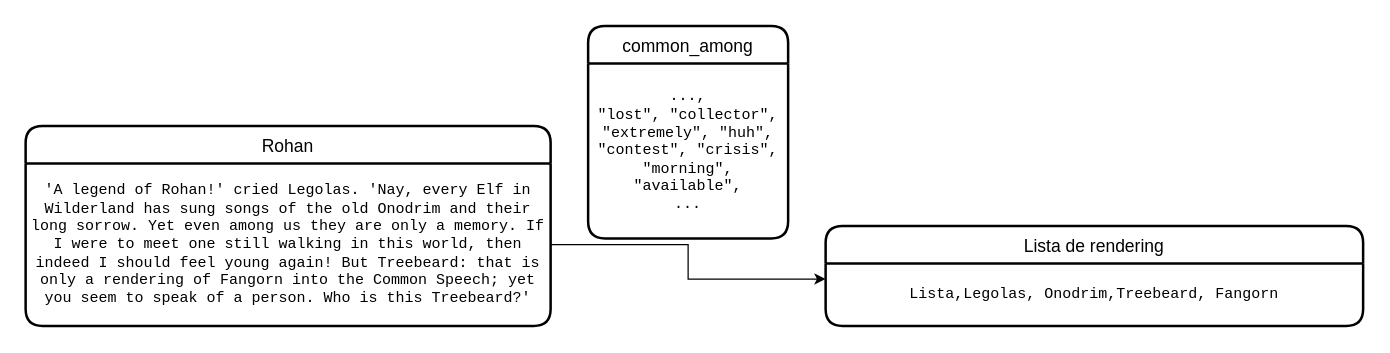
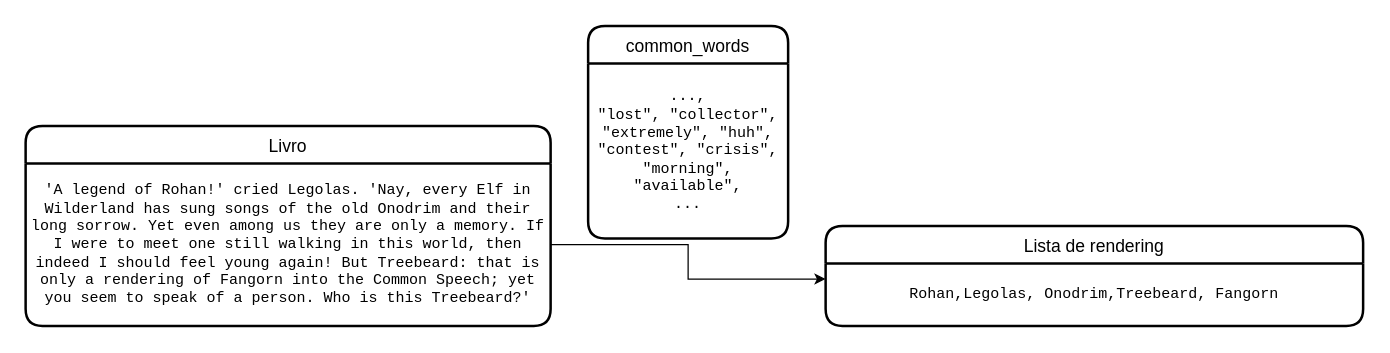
  <mxCell id="0" />
  <mxCell id="1" parent="0" />
- <mxCell id="2" value="Rohan" style="swimlane;childLayout=stackLayout;horizontal=1;startSize=30;horizontalStack=0;rounded=1;fontSize=14;fontStyle=0;strokeWidth=2;resizeParent=0;resizeLast=1;shadow=0;dashed=0;align=center;" vertex="1" parent="1"><mxGeometry x="20" y="100" width="420" height="160" as="geometry" /></mxCell>
+ <mxCell id="2" value="Livro" style="swimlane;childLayout=stackLayout;horizontal=1;startSize=30;horizontalStack=0;rounded=1;fontSize=14;fontStyle=0;strokeWidth=2;resizeParent=0;resizeLast=1;shadow=0;dashed=0;align=center;" vertex="1" parent="1"><mxGeometry x="20" y="100" width="420" height="160" as="geometry" /></mxCell>
  <mxCell id="3" value="'A legend of Rohan!' cried Legolas. 'Nay, every Elf in Wilderland has sung songs of the old Onodrim and their long sorrow. Yet even among us they are only a memory. If I were to meet one still walking in this world, then indeed I should feel young again! But Treebeard: that is only a rendering of Fangorn into the Common Speech; yet you seem to speak of a person. Who is this Treebeard?'" style="text;html=1;strokeColor=none;fillColor=none;align=center;verticalAlign=middle;whiteSpace=wrap;rounded=0;fontFamily=Courier New;" vertex="1" parent="2"><mxGeometry y="30" width="420" height="130" as="geometry" /></mxCell>
  <mxCell id="4" value="Lista de rendering" style="swimlane;childLayout=stackLayout;horizontal=1;startSize=30;horizontalStack=0;rounded=1;fontSize=14;fontStyle=0;strokeWidth=2;resizeParent=0;resizeLast=1;shadow=0;dashed=0;align=center;" vertex="1" parent="1"><mxGeometry x="660" y="180" width="430" height="80" as="geometry" /></mxCell>
- <mxCell id="5" value="Lista,Legolas, Onodrim,Treebeard, Fangorn" style="text;html=1;strokeColor=none;fillColor=none;align=center;verticalAlign=middle;whiteSpace=wrap;rounded=0;fontFamily=Courier New;" vertex="1" parent="4"><mxGeometry y="30" width="430" height="50" as="geometry" /></mxCell>
- <mxCell id="6" value="common_among" style="swimlane;childLayout=stackLayout;horizontal=1;startSize=30;horizontalStack=0;rounded=1;fontSize=14;fontStyle=0;strokeWidth=2;resizeParent=0;resizeLast=1;shadow=0;dashed=0;align=center;" vertex="1" parent="1"><mxGeometry x="470" y="20" width="160" height="170" as="geometry" /></mxCell>
+ <mxCell id="5" value="Rohan,Legolas, Onodrim,Treebeard, Fangorn" style="text;html=1;strokeColor=none;fillColor=none;align=center;verticalAlign=middle;whiteSpace=wrap;rounded=0;fontFamily=Courier New;" vertex="1" parent="4"><mxGeometry y="30" width="430" height="50" as="geometry" /></mxCell>
+ <mxCell id="6" value="common_words" style="swimlane;childLayout=stackLayout;horizontal=1;startSize=30;horizontalStack=0;rounded=1;fontSize=14;fontStyle=0;strokeWidth=2;resizeParent=0;resizeLast=1;shadow=0;dashed=0;align=center;" vertex="1" parent="1"><mxGeometry x="470" y="20" width="160" height="170" as="geometry" /></mxCell>
  <mxCell id="7" value="&lt;div&gt;...,&lt;/div&gt;&lt;div&gt;&quot;lost&quot;, &quot;collector&quot;, &quot;extremely&quot;, &quot;huh&quot;, &quot;contest&quot;, &quot;crisis&quot;, &quot;morning&quot;, &quot;available&quot;,&lt;/div&gt;&lt;div&gt;...&lt;br&gt;&lt;/div&gt;" style="text;html=1;strokeColor=none;fillColor=none;align=center;verticalAlign=middle;whiteSpace=wrap;rounded=0;fontFamily=Courier New;" vertex="1" parent="6"><mxGeometry y="30" width="160" height="140" as="geometry" /></mxCell>
  <mxCell id="8" style="edgeStyle=orthogonalEdgeStyle;rounded=0;orthogonalLoop=1;jettySize=auto;html=1;entryX=0;entryY=0.25;entryDx=0;entryDy=0;fontFamily=Courier New;" edge="1" parent="1" source="3" target="5"><mxGeometry relative="1" as="geometry" /></mxCell>
